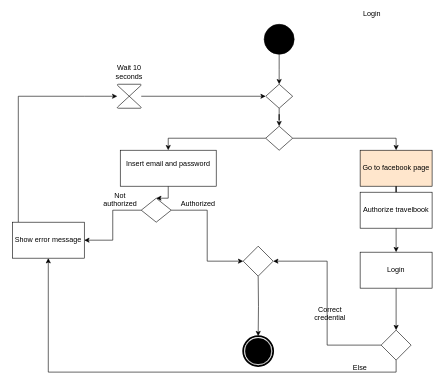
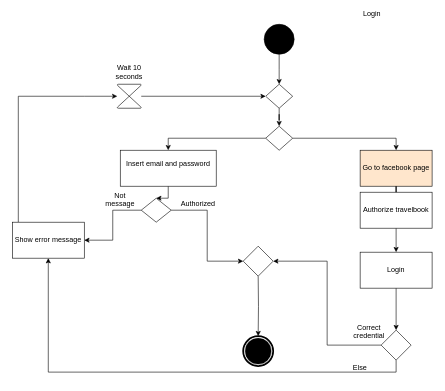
  <mxCell id="0" />
  <mxCell id="1" parent="0" />
  <mxCell id="2" value="" style="shape=mxgraph.bpmn.shape;html=1;verticalLabelPosition=bottom;labelBackgroundColor=#ffffff;verticalAlign=top;align=center;perimeter=ellipsePerimeter;outlineConnect=0;outline=end;symbol=terminate;" vertex="1" parent="1"><mxGeometry x="405" y="560" width="50" height="50" as="geometry" /></mxCell>
  <mxCell id="3" style="edgeStyle=orthogonalEdgeStyle;rounded=0;orthogonalLoop=1;jettySize=auto;html=1;" edge="1" parent="1" source="4"><mxGeometry relative="1" as="geometry"><mxPoint x="465" y="140" as="targetPoint" /></mxGeometry></mxCell>
  <mxCell id="4" value="" style="ellipse;whiteSpace=wrap;html=1;aspect=fixed;fillColor=#000000;" vertex="1" parent="1"><mxGeometry x="440" y="40" width="50" height="50" as="geometry" /></mxCell>
  <mxCell id="5" value="&lt;div&gt;Login&lt;/div&gt;&lt;div&gt;&lt;br&gt;&lt;/div&gt;" style="text;html=1;strokeColor=none;fillColor=none;align=center;verticalAlign=middle;whiteSpace=wrap;rounded=0;" vertex="1" parent="1"><mxGeometry x="600" y="20" width="40" height="20" as="geometry" /></mxCell>
  <mxCell id="6" style="edgeStyle=orthogonalEdgeStyle;rounded=0;orthogonalLoop=1;jettySize=auto;html=1;entryX=0.5;entryY=0;entryDx=0;entryDy=0;" edge="1" parent="1" source="8" target="10"><mxGeometry relative="1" as="geometry" /></mxCell>
  <mxCell id="7" style="edgeStyle=orthogonalEdgeStyle;rounded=0;orthogonalLoop=1;jettySize=auto;html=1;exitX=1;exitY=0.5;exitDx=0;exitDy=0;entryX=0.5;entryY=0;entryDx=0;entryDy=0;" edge="1" parent="1" source="8" target="12"><mxGeometry relative="1" as="geometry" /></mxCell>
  <mxCell id="8" value="" style="rhombus;whiteSpace=wrap;html=1;strokeColor=#000000;fillColor=#FFFFFF;" vertex="1" parent="1"><mxGeometry x="442.5" y="210" width="45" height="40" as="geometry" /></mxCell>
  <mxCell id="9" style="edgeStyle=orthogonalEdgeStyle;rounded=0;orthogonalLoop=1;jettySize=auto;html=1;" edge="1" parent="1" source="10" target="25"><mxGeometry relative="1" as="geometry" /></mxCell>
  <mxCell id="10" value="&lt;div&gt;Insert email and password&lt;/div&gt;&lt;div&gt;&lt;br&gt;&lt;/div&gt;" style="rounded=0;whiteSpace=wrap;html=1;strokeColor=#000000;fillColor=#FFFFFF;" vertex="1" parent="1"><mxGeometry x="200" y="250" width="160" height="60" as="geometry" /></mxCell>
  <mxCell id="11" style="edgeStyle=orthogonalEdgeStyle;rounded=0;orthogonalLoop=1;jettySize=auto;html=1;endArrow=none;" edge="1" parent="1" source="12" target="14"><mxGeometry relative="1" as="geometry" /></mxCell>
  <mxCell id="12" value="&lt;div&gt;Go to facebook page&lt;/div&gt;" style="rounded=0;whiteSpace=wrap;html=1;strokeColor=#000000;fillColor=#ffe6cc;" vertex="1" parent="1"><mxGeometry x="600" y="250" width="120" height="60" as="geometry" /></mxCell>
  <mxCell id="13" style="edgeStyle=orthogonalEdgeStyle;rounded=0;orthogonalLoop=1;jettySize=auto;html=1;" edge="1" parent="1" source="14" target="16"><mxGeometry relative="1" as="geometry" /></mxCell>
  <mxCell id="14" value="&lt;div&gt;Authorize travelbook&lt;/div&gt;" style="rounded=0;whiteSpace=wrap;html=1;strokeColor=#000000;fillColor=#FFFFFF;" vertex="1" parent="1"><mxGeometry x="600" y="320" width="120" height="60" as="geometry" /></mxCell>
  <mxCell id="15" style="edgeStyle=orthogonalEdgeStyle;rounded=0;orthogonalLoop=1;jettySize=auto;html=1;" edge="1" parent="1" source="16" target="19"><mxGeometry relative="1" as="geometry" /></mxCell>
  <mxCell id="16" value="&lt;div&gt;Login&lt;/div&gt;" style="rounded=0;whiteSpace=wrap;html=1;strokeColor=#000000;fillColor=#FFFFFF;" vertex="1" parent="1"><mxGeometry x="600" y="420" width="120" height="60" as="geometry" /></mxCell>
  <mxCell id="17" style="edgeStyle=orthogonalEdgeStyle;rounded=0;orthogonalLoop=1;jettySize=auto;html=1;entryX=0.5;entryY=1;entryDx=0;entryDy=0;exitX=0.5;exitY=1;exitDx=0;exitDy=0;" edge="1" parent="1" source="19" target="21"><mxGeometry relative="1" as="geometry" /></mxCell>
  <mxCell id="18" style="edgeStyle=orthogonalEdgeStyle;rounded=0;orthogonalLoop=1;jettySize=auto;html=1;entryX=1;entryY=0.5;entryDx=0;entryDy=0;" edge="1" parent="1" source="19" target="31"><mxGeometry relative="1" as="geometry" /></mxCell>
  <mxCell id="19" value="" style="rhombus;whiteSpace=wrap;html=1;strokeColor=#000000;fillColor=#FFFFFF;" vertex="1" parent="1"><mxGeometry x="635" y="550" width="50" height="50" as="geometry" /></mxCell>
  <mxCell id="20" style="edgeStyle=orthogonalEdgeStyle;rounded=0;orthogonalLoop=1;jettySize=auto;html=1;" edge="1" parent="1" source="21" target="34"><mxGeometry relative="1" as="geometry"><Array as="points"><mxPoint x="30" y="160" /><mxPoint x="140" y="160" /></Array></mxGeometry></mxCell>
  <mxCell id="21" value="&lt;div&gt;Show error message&lt;/div&gt;" style="rounded=0;whiteSpace=wrap;html=1;strokeColor=#000000;fillColor=#FFFFFF;" vertex="1" parent="1"><mxGeometry x="20" y="370" width="120" height="60" as="geometry" /></mxCell>
  <mxCell id="22" style="edgeStyle=orthogonalEdgeStyle;rounded=0;orthogonalLoop=1;jettySize=auto;html=1;" edge="1" parent="1" target="2"><mxGeometry relative="1" as="geometry"><mxPoint x="430" y="460" as="sourcePoint" /></mxGeometry></mxCell>
  <mxCell id="23" style="edgeStyle=orthogonalEdgeStyle;rounded=0;orthogonalLoop=1;jettySize=auto;html=1;entryX=0;entryY=0.5;entryDx=0;entryDy=0;" edge="1" parent="1" source="25" target="31"><mxGeometry relative="1" as="geometry"><mxPoint x="370" y="430" as="targetPoint" /></mxGeometry></mxCell>
  <mxCell id="24" style="edgeStyle=orthogonalEdgeStyle;rounded=0;orthogonalLoop=1;jettySize=auto;html=1;entryX=1;entryY=0.5;entryDx=0;entryDy=0;" edge="1" parent="1" source="25" target="21"><mxGeometry relative="1" as="geometry" /></mxCell>
  <mxCell id="25" value="" style="rhombus;whiteSpace=wrap;html=1;strokeColor=#000000;fillColor=#FFFFFF;" vertex="1" parent="1"><mxGeometry x="235" y="330" width="50" height="40" as="geometry" /></mxCell>
  <mxCell id="26" value="Authorized" style="text;html=1;strokeColor=none;fillColor=none;align=center;verticalAlign=middle;whiteSpace=wrap;rounded=0;" vertex="1" parent="1"><mxGeometry x="310" y="330" width="40" height="20" as="geometry" /></mxCell>
- <mxCell id="27" value="&lt;div&gt;Not authorized&lt;/div&gt;&lt;div&gt;&lt;br&gt;&lt;/div&gt;" style="text;html=1;strokeColor=none;fillColor=none;align=center;verticalAlign=middle;whiteSpace=wrap;rounded=0;" vertex="1" parent="1"><mxGeometry x="180" y="330" width="40" height="20" as="geometry" /></mxCell>
- <mxCell id="28" value="&lt;div&gt;Correct credential&lt;/div&gt;&lt;div&gt;&lt;br&gt;&lt;/div&gt;" style="text;html=1;strokeColor=none;fillColor=none;align=center;verticalAlign=middle;whiteSpace=wrap;rounded=0;" vertex="1" parent="1"><mxGeometry x="530" y="520" width="40" height="20" as="geometry" /></mxCell>
+ <mxCell id="27" value="&lt;div&gt;Not message&lt;/div&gt;&lt;div&gt;&lt;br&gt;&lt;/div&gt;" style="text;html=1;strokeColor=none;fillColor=none;align=center;verticalAlign=middle;whiteSpace=wrap;rounded=0;" vertex="1" parent="1"><mxGeometry x="180" y="330" width="40" height="20" as="geometry" /></mxCell>
+ <mxCell id="28" value="&lt;div&gt;Correct credential&lt;/div&gt;&lt;div&gt;&lt;br&gt;&lt;/div&gt;" style="text;html=1;strokeColor=none;fillColor=none;align=center;verticalAlign=middle;whiteSpace=wrap;rounded=0;" vertex="1" parent="1"><mxGeometry x="595" y="550" width="40" height="20" as="geometry" /></mxCell>
  <mxCell id="29" style="edgeStyle=orthogonalEdgeStyle;rounded=0;orthogonalLoop=1;jettySize=auto;html=1;" edge="1" parent="1" source="30" target="8"><mxGeometry relative="1" as="geometry" /></mxCell>
  <mxCell id="30" value="" style="rhombus;whiteSpace=wrap;html=1;strokeColor=#000000;fillColor=#FFFFFF;" vertex="1" parent="1"><mxGeometry x="442.5" y="140" width="45" height="40" as="geometry" /></mxCell>
  <mxCell id="31" value="" style="rhombus;whiteSpace=wrap;html=1;strokeColor=#000000;fillColor=#FFFFFF;" vertex="1" parent="1"><mxGeometry x="405" y="410" width="50" height="50" as="geometry" /></mxCell>
  <mxCell id="32" value="&lt;div&gt;Else&lt;/div&gt;&lt;div&gt;&lt;br&gt;&lt;/div&gt;" style="text;html=1;strokeColor=none;fillColor=none;align=center;verticalAlign=middle;whiteSpace=wrap;rounded=0;" vertex="1" parent="1"><mxGeometry x="580" y="610" width="40" height="20" as="geometry" /></mxCell>
  <mxCell id="33" style="edgeStyle=orthogonalEdgeStyle;rounded=0;orthogonalLoop=1;jettySize=auto;html=1;entryX=0;entryY=0.5;entryDx=0;entryDy=0;" edge="1" parent="1" source="34" target="30"><mxGeometry relative="1" as="geometry" /></mxCell>
  <mxCell id="34" value="" style="verticalLabelPosition=bottom;verticalAlign=top;html=1;shape=mxgraph.flowchart.collate;strokeColor=#000000;fillColor=#FFFFFF;" vertex="1" parent="1"><mxGeometry x="195" y="140" width="40" height="40" as="geometry" /></mxCell>
  <mxCell id="35" value="&lt;div&gt;Wait 10 seconds&lt;/div&gt;" style="text;html=1;strokeColor=none;fillColor=none;align=center;verticalAlign=middle;whiteSpace=wrap;rounded=0;" vertex="1" parent="1"><mxGeometry x="195" y="110" width="40" height="20" as="geometry" /></mxCell>
